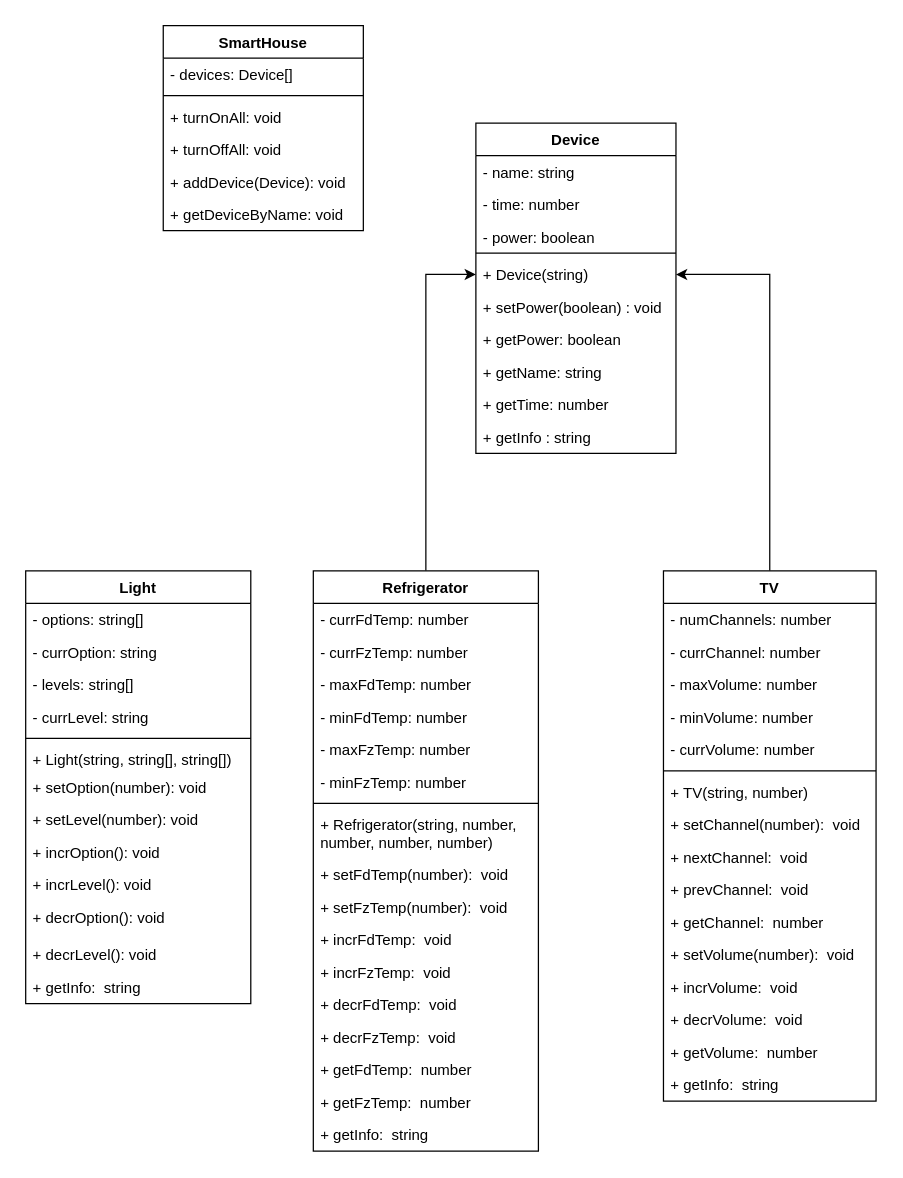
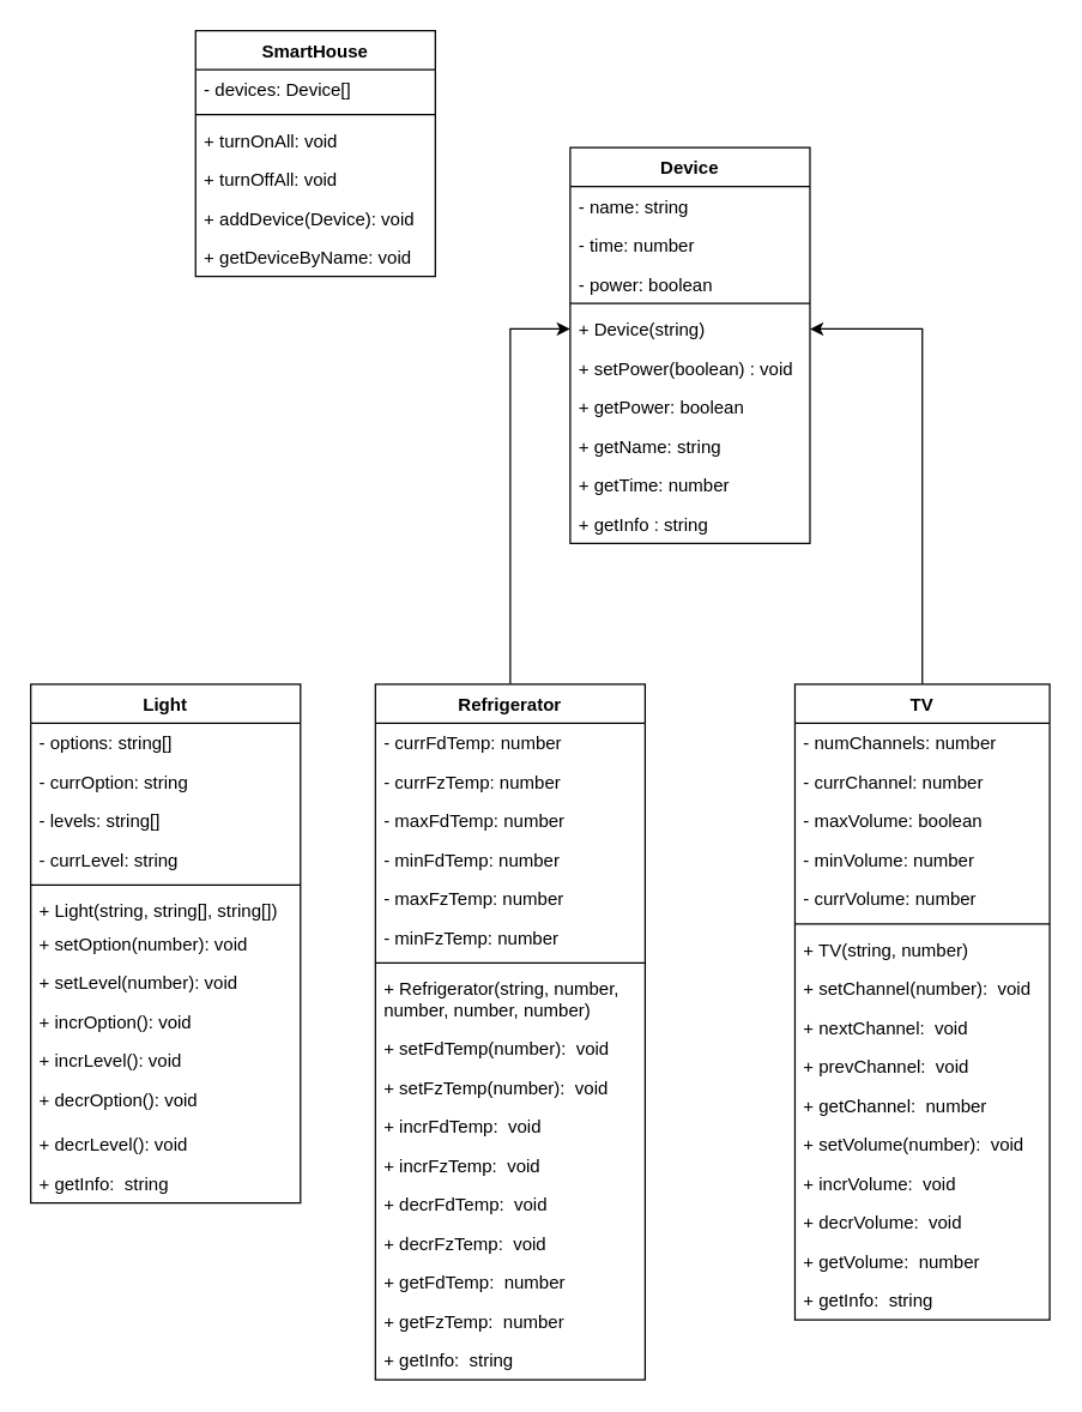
  <mxCell id="0" />
  <mxCell id="1" parent="0" />
  <mxCell id="2" value="SmartHouse" style="swimlane;fontStyle=1;align=center;verticalAlign=top;childLayout=stackLayout;horizontal=1;startSize=26;horizontalStack=0;resizeParent=1;resizeParentMax=0;resizeLast=0;collapsible=1;marginBottom=0;" parent="1" vertex="1"><mxGeometry x="130" y="20" width="160" height="164" as="geometry" /></mxCell>
  <mxCell id="3" value="- devices: Device[]" style="text;strokeColor=none;fillColor=none;align=left;verticalAlign=top;spacingLeft=4;spacingRight=4;overflow=hidden;rotatable=0;points=[[0,0.5],[1,0.5]];portConstraint=eastwest;" parent="2" vertex="1"><mxGeometry y="26" width="160" height="26" as="geometry" /></mxCell>
  <mxCell id="4" value="" style="line;strokeWidth=1;fillColor=none;align=left;verticalAlign=middle;spacingTop=-1;spacingLeft=3;spacingRight=3;rotatable=0;labelPosition=right;points=[];portConstraint=eastwest;strokeColor=inherit;" parent="2" vertex="1"><mxGeometry y="52" width="160" height="8" as="geometry" /></mxCell>
  <mxCell id="5" value="+ turnOnAll: void&#10;" style="text;strokeColor=none;fillColor=none;align=left;verticalAlign=top;spacingLeft=4;spacingRight=4;overflow=hidden;rotatable=0;points=[[0,0.5],[1,0.5]];portConstraint=eastwest;" parent="2" vertex="1"><mxGeometry y="60" width="160" height="26" as="geometry" /></mxCell>
  <mxCell id="6" value="+ turnOffAll: void&#10;" style="text;strokeColor=none;fillColor=none;align=left;verticalAlign=top;spacingLeft=4;spacingRight=4;overflow=hidden;rotatable=0;points=[[0,0.5],[1,0.5]];portConstraint=eastwest;" parent="2" vertex="1"><mxGeometry y="86" width="160" height="26" as="geometry" /></mxCell>
  <mxCell id="7" value="+ addDevice(Device): void&#10;" style="text;strokeColor=none;fillColor=none;align=left;verticalAlign=top;spacingLeft=4;spacingRight=4;overflow=hidden;rotatable=0;points=[[0,0.5],[1,0.5]];portConstraint=eastwest;" parent="2" vertex="1"><mxGeometry y="112" width="160" height="26" as="geometry" /></mxCell>
  <mxCell id="8" value="+ getDeviceByName: void&#10;" style="text;strokeColor=none;fillColor=none;align=left;verticalAlign=top;spacingLeft=4;spacingRight=4;overflow=hidden;rotatable=0;points=[[0,0.5],[1,0.5]];portConstraint=eastwest;" parent="2" vertex="1"><mxGeometry y="138" width="160" height="26" as="geometry" /></mxCell>
  <mxCell id="9" value="Device" style="swimlane;fontStyle=1;align=center;verticalAlign=top;childLayout=stackLayout;horizontal=1;startSize=26;horizontalStack=0;resizeParent=1;resizeParentMax=0;resizeLast=0;collapsible=1;marginBottom=0;" parent="1" vertex="1"><mxGeometry x="380" y="98" width="160" height="264" as="geometry" /></mxCell>
  <mxCell id="10" value="- name: string" style="text;strokeColor=none;fillColor=none;align=left;verticalAlign=top;spacingLeft=4;spacingRight=4;overflow=hidden;rotatable=0;points=[[0,0.5],[1,0.5]];portConstraint=eastwest;" parent="9" vertex="1"><mxGeometry y="26" width="160" height="26" as="geometry" /></mxCell>
  <mxCell id="11" value="- time: number" style="text;strokeColor=none;fillColor=none;align=left;verticalAlign=top;spacingLeft=4;spacingRight=4;overflow=hidden;rotatable=0;points=[[0,0.5],[1,0.5]];portConstraint=eastwest;" parent="9" vertex="1"><mxGeometry y="52" width="160" height="26" as="geometry" /></mxCell>
  <mxCell id="12" value="- power: boolean" style="text;strokeColor=none;fillColor=none;align=left;verticalAlign=top;spacingLeft=4;spacingRight=4;overflow=hidden;rotatable=0;points=[[0,0.5],[1,0.5]];portConstraint=eastwest;" parent="9" vertex="1"><mxGeometry y="78" width="160" height="22" as="geometry" /></mxCell>
  <mxCell id="13" value="" style="line;strokeWidth=1;fillColor=none;align=left;verticalAlign=middle;spacingTop=-1;spacingLeft=3;spacingRight=3;rotatable=0;labelPosition=right;points=[];portConstraint=eastwest;strokeColor=inherit;" parent="9" vertex="1"><mxGeometry y="100" width="160" height="8" as="geometry" /></mxCell>
  <mxCell id="14" value="+ Device(string)" style="text;strokeColor=none;fillColor=none;align=left;verticalAlign=top;spacingLeft=4;spacingRight=4;overflow=hidden;rotatable=0;points=[[0,0.5],[1,0.5]];portConstraint=eastwest;" parent="9" vertex="1"><mxGeometry y="108" width="160" height="26" as="geometry" /></mxCell>
  <mxCell id="15" value="+ setPower(boolean) : void&#10;" style="text;strokeColor=none;fillColor=none;align=left;verticalAlign=top;spacingLeft=4;spacingRight=4;overflow=hidden;rotatable=0;points=[[0,0.5],[1,0.5]];portConstraint=eastwest;" parent="9" vertex="1"><mxGeometry y="134" width="160" height="26" as="geometry" /></mxCell>
  <mxCell id="16" value="+ getPower: boolean&#10;" style="text;strokeColor=none;fillColor=none;align=left;verticalAlign=top;spacingLeft=4;spacingRight=4;overflow=hidden;rotatable=0;points=[[0,0.5],[1,0.5]];portConstraint=eastwest;" parent="9" vertex="1"><mxGeometry y="160" width="160" height="26" as="geometry" /></mxCell>
  <mxCell id="17" value="+ getName: string&#10;" style="text;strokeColor=none;fillColor=none;align=left;verticalAlign=top;spacingLeft=4;spacingRight=4;overflow=hidden;rotatable=0;points=[[0,0.5],[1,0.5]];portConstraint=eastwest;" parent="9" vertex="1"><mxGeometry y="186" width="160" height="26" as="geometry" /></mxCell>
  <mxCell id="18" value="+ getTime: number&#10;" style="text;strokeColor=none;fillColor=none;align=left;verticalAlign=top;spacingLeft=4;spacingRight=4;overflow=hidden;rotatable=0;points=[[0,0.5],[1,0.5]];portConstraint=eastwest;" parent="9" vertex="1"><mxGeometry y="212" width="160" height="26" as="geometry" /></mxCell>
  <mxCell id="19" value="+ getInfo : string&#10;" style="text;strokeColor=none;fillColor=none;align=left;verticalAlign=top;spacingLeft=4;spacingRight=4;overflow=hidden;rotatable=0;points=[[0,0.5],[1,0.5]];portConstraint=eastwest;" parent="9" vertex="1"><mxGeometry y="238" width="160" height="26" as="geometry" /></mxCell>
  <mxCell id="20" style="edgeStyle=orthogonalEdgeStyle;rounded=0;orthogonalLoop=1;jettySize=auto;html=1;entryX=1;entryY=0.5;entryDx=0;entryDy=0;" edge="1" parent="1" source="21" target="14"><mxGeometry relative="1" as="geometry" /></mxCell>
  <mxCell id="21" value="TV" style="swimlane;fontStyle=1;align=center;verticalAlign=top;childLayout=stackLayout;horizontal=1;startSize=26;horizontalStack=0;resizeParent=1;resizeParentMax=0;resizeLast=0;collapsible=1;marginBottom=0;" parent="1" vertex="1"><mxGeometry x="530" y="456" width="170" height="424" as="geometry" /></mxCell>
  <mxCell id="22" value="- numChannels: number" style="text;strokeColor=none;fillColor=none;align=left;verticalAlign=top;spacingLeft=4;spacingRight=4;overflow=hidden;rotatable=0;points=[[0,0.5],[1,0.5]];portConstraint=eastwest;" parent="21" vertex="1"><mxGeometry y="26" width="170" height="26" as="geometry" /></mxCell>
  <mxCell id="23" value="- currChannel: number" style="text;strokeColor=none;fillColor=none;align=left;verticalAlign=top;spacingLeft=4;spacingRight=4;overflow=hidden;rotatable=0;points=[[0,0.5],[1,0.5]];portConstraint=eastwest;" parent="21" vertex="1"><mxGeometry y="52" width="170" height="26" as="geometry" /></mxCell>
- <mxCell id="24" value="- maxVolume: number" style="text;strokeColor=none;fillColor=none;align=left;verticalAlign=top;spacingLeft=4;spacingRight=4;overflow=hidden;rotatable=0;points=[[0,0.5],[1,0.5]];portConstraint=eastwest;" parent="21" vertex="1"><mxGeometry y="78" width="170" height="26" as="geometry" /></mxCell>
+ <mxCell id="24" value="- maxVolume: boolean" style="text;strokeColor=none;fillColor=none;align=left;verticalAlign=top;spacingLeft=4;spacingRight=4;overflow=hidden;rotatable=0;points=[[0,0.5],[1,0.5]];portConstraint=eastwest;" parent="21" vertex="1"><mxGeometry y="78" width="170" height="26" as="geometry" /></mxCell>
  <mxCell id="25" value="- minVolume: number" style="text;strokeColor=none;fillColor=none;align=left;verticalAlign=top;spacingLeft=4;spacingRight=4;overflow=hidden;rotatable=0;points=[[0,0.5],[1,0.5]];portConstraint=eastwest;" parent="21" vertex="1"><mxGeometry y="104" width="170" height="26" as="geometry" /></mxCell>
  <mxCell id="26" value="- currVolume: number" style="text;strokeColor=none;fillColor=none;align=left;verticalAlign=top;spacingLeft=4;spacingRight=4;overflow=hidden;rotatable=0;points=[[0,0.5],[1,0.5]];portConstraint=eastwest;" parent="21" vertex="1"><mxGeometry y="130" width="170" height="26" as="geometry" /></mxCell>
  <mxCell id="27" value="" style="line;strokeWidth=1;fillColor=none;align=left;verticalAlign=middle;spacingTop=-1;spacingLeft=3;spacingRight=3;rotatable=0;labelPosition=right;points=[];portConstraint=eastwest;strokeColor=inherit;" parent="21" vertex="1"><mxGeometry y="156" width="170" height="8" as="geometry" /></mxCell>
  <mxCell id="28" value="+ TV(string, number)" style="text;strokeColor=none;fillColor=none;align=left;verticalAlign=top;spacingLeft=4;spacingRight=4;overflow=hidden;rotatable=0;points=[[0,0.5],[1,0.5]];portConstraint=eastwest;" parent="21" vertex="1"><mxGeometry y="164" width="170" height="26" as="geometry" /></mxCell>
  <mxCell id="29" value="+ setChannel(number):  void" style="text;strokeColor=none;fillColor=none;align=left;verticalAlign=top;spacingLeft=4;spacingRight=4;overflow=hidden;rotatable=0;points=[[0,0.5],[1,0.5]];portConstraint=eastwest;" parent="21" vertex="1"><mxGeometry y="190" width="170" height="26" as="geometry" /></mxCell>
  <mxCell id="30" value="+ nextChannel:  void" style="text;strokeColor=none;fillColor=none;align=left;verticalAlign=top;spacingLeft=4;spacingRight=4;overflow=hidden;rotatable=0;points=[[0,0.5],[1,0.5]];portConstraint=eastwest;" parent="21" vertex="1"><mxGeometry y="216" width="170" height="26" as="geometry" /></mxCell>
  <mxCell id="31" value="+ prevChannel:  void" style="text;strokeColor=none;fillColor=none;align=left;verticalAlign=top;spacingLeft=4;spacingRight=4;overflow=hidden;rotatable=0;points=[[0,0.5],[1,0.5]];portConstraint=eastwest;" parent="21" vertex="1"><mxGeometry y="242" width="170" height="26" as="geometry" /></mxCell>
  <mxCell id="32" value="+ getChannel:  number" style="text;strokeColor=none;fillColor=none;align=left;verticalAlign=top;spacingLeft=4;spacingRight=4;overflow=hidden;rotatable=0;points=[[0,0.5],[1,0.5]];portConstraint=eastwest;" parent="21" vertex="1"><mxGeometry y="268" width="170" height="26" as="geometry" /></mxCell>
  <mxCell id="33" value="+ setVolume(number):  void" style="text;strokeColor=none;fillColor=none;align=left;verticalAlign=top;spacingLeft=4;spacingRight=4;overflow=hidden;rotatable=0;points=[[0,0.5],[1,0.5]];portConstraint=eastwest;" parent="21" vertex="1"><mxGeometry y="294" width="170" height="26" as="geometry" /></mxCell>
  <mxCell id="34" value="+ incrVolume:  void" style="text;strokeColor=none;fillColor=none;align=left;verticalAlign=top;spacingLeft=4;spacingRight=4;overflow=hidden;rotatable=0;points=[[0,0.5],[1,0.5]];portConstraint=eastwest;" parent="21" vertex="1"><mxGeometry y="320" width="170" height="26" as="geometry" /></mxCell>
  <mxCell id="35" value="+ decrVolume:  void" style="text;strokeColor=none;fillColor=none;align=left;verticalAlign=top;spacingLeft=4;spacingRight=4;overflow=hidden;rotatable=0;points=[[0,0.5],[1,0.5]];portConstraint=eastwest;" parent="21" vertex="1"><mxGeometry y="346" width="170" height="26" as="geometry" /></mxCell>
  <mxCell id="36" value="+ getVolume:  number" style="text;strokeColor=none;fillColor=none;align=left;verticalAlign=top;spacingLeft=4;spacingRight=4;overflow=hidden;rotatable=0;points=[[0,0.5],[1,0.5]];portConstraint=eastwest;" parent="21" vertex="1"><mxGeometry y="372" width="170" height="26" as="geometry" /></mxCell>
  <mxCell id="37" value="+ getInfo:  string" style="text;strokeColor=none;fillColor=none;align=left;verticalAlign=top;spacingLeft=4;spacingRight=4;overflow=hidden;rotatable=0;points=[[0,0.5],[1,0.5]];portConstraint=eastwest;" parent="21" vertex="1"><mxGeometry y="398" width="170" height="26" as="geometry" /></mxCell>
  <mxCell id="38" style="edgeStyle=orthogonalEdgeStyle;rounded=0;orthogonalLoop=1;jettySize=auto;html=1;entryX=0;entryY=0.5;entryDx=0;entryDy=0;" edge="1" parent="1" source="39" target="14"><mxGeometry relative="1" as="geometry" /></mxCell>
  <mxCell id="39" value="Refrigerator" style="swimlane;fontStyle=1;align=center;verticalAlign=top;childLayout=stackLayout;horizontal=1;startSize=26;horizontalStack=0;resizeParent=1;resizeParentMax=0;resizeLast=0;collapsible=1;marginBottom=0;" parent="1" vertex="1"><mxGeometry x="250" y="456" width="180" height="464" as="geometry" /></mxCell>
  <mxCell id="40" value="- currFdTemp: number" style="text;strokeColor=none;fillColor=none;align=left;verticalAlign=top;spacingLeft=4;spacingRight=4;overflow=hidden;rotatable=0;points=[[0,0.5],[1,0.5]];portConstraint=eastwest;" parent="39" vertex="1"><mxGeometry y="26" width="180" height="26" as="geometry" /></mxCell>
  <mxCell id="41" value="- currFzTemp: number" style="text;strokeColor=none;fillColor=none;align=left;verticalAlign=top;spacingLeft=4;spacingRight=4;overflow=hidden;rotatable=0;points=[[0,0.5],[1,0.5]];portConstraint=eastwest;" parent="39" vertex="1"><mxGeometry y="52" width="180" height="26" as="geometry" /></mxCell>
  <mxCell id="42" value="- maxFdTemp: number" style="text;strokeColor=none;fillColor=none;align=left;verticalAlign=top;spacingLeft=4;spacingRight=4;overflow=hidden;rotatable=0;points=[[0,0.5],[1,0.5]];portConstraint=eastwest;" parent="39" vertex="1"><mxGeometry y="78" width="180" height="26" as="geometry" /></mxCell>
  <mxCell id="43" value="- minFdTemp: number" style="text;strokeColor=none;fillColor=none;align=left;verticalAlign=top;spacingLeft=4;spacingRight=4;overflow=hidden;rotatable=0;points=[[0,0.5],[1,0.5]];portConstraint=eastwest;" parent="39" vertex="1"><mxGeometry y="104" width="180" height="26" as="geometry" /></mxCell>
  <mxCell id="44" value="- maxFzTemp: number" style="text;strokeColor=none;fillColor=none;align=left;verticalAlign=top;spacingLeft=4;spacingRight=4;overflow=hidden;rotatable=0;points=[[0,0.5],[1,0.5]];portConstraint=eastwest;" parent="39" vertex="1"><mxGeometry y="130" width="180" height="26" as="geometry" /></mxCell>
  <mxCell id="45" value="- minFzTemp: number" style="text;strokeColor=none;fillColor=none;align=left;verticalAlign=top;spacingLeft=4;spacingRight=4;overflow=hidden;rotatable=0;points=[[0,0.5],[1,0.5]];portConstraint=eastwest;" parent="39" vertex="1"><mxGeometry y="156" width="180" height="26" as="geometry" /></mxCell>
  <mxCell id="46" value="" style="line;strokeWidth=1;fillColor=none;align=left;verticalAlign=middle;spacingTop=-1;spacingLeft=3;spacingRight=3;rotatable=0;labelPosition=right;points=[];portConstraint=eastwest;strokeColor=inherit;" parent="39" vertex="1"><mxGeometry y="182" width="180" height="8" as="geometry" /></mxCell>
  <mxCell id="47" value="+ Refrigerator(string, number,&#10;number, number, number)" style="text;strokeColor=none;fillColor=none;align=left;verticalAlign=top;spacingLeft=4;spacingRight=4;overflow=hidden;rotatable=0;points=[[0,0.5],[1,0.5]];portConstraint=eastwest;" parent="39" vertex="1"><mxGeometry y="190" width="180" height="40" as="geometry" /></mxCell>
  <mxCell id="48" value="+ setFdTemp(number):  void" style="text;strokeColor=none;fillColor=none;align=left;verticalAlign=top;spacingLeft=4;spacingRight=4;overflow=hidden;rotatable=0;points=[[0,0.5],[1,0.5]];portConstraint=eastwest;" parent="39" vertex="1"><mxGeometry y="230" width="180" height="26" as="geometry" /></mxCell>
  <mxCell id="49" value="+ setFzTemp(number):  void" style="text;strokeColor=none;fillColor=none;align=left;verticalAlign=top;spacingLeft=4;spacingRight=4;overflow=hidden;rotatable=0;points=[[0,0.5],[1,0.5]];portConstraint=eastwest;" parent="39" vertex="1"><mxGeometry y="256" width="180" height="26" as="geometry" /></mxCell>
  <mxCell id="50" value="+ incrFdTemp:  void" style="text;strokeColor=none;fillColor=none;align=left;verticalAlign=top;spacingLeft=4;spacingRight=4;overflow=hidden;rotatable=0;points=[[0,0.5],[1,0.5]];portConstraint=eastwest;" parent="39" vertex="1"><mxGeometry y="282" width="180" height="26" as="geometry" /></mxCell>
  <mxCell id="51" value="+ incrFzTemp:  void" style="text;strokeColor=none;fillColor=none;align=left;verticalAlign=top;spacingLeft=4;spacingRight=4;overflow=hidden;rotatable=0;points=[[0,0.5],[1,0.5]];portConstraint=eastwest;" parent="39" vertex="1"><mxGeometry y="308" width="180" height="26" as="geometry" /></mxCell>
  <mxCell id="52" value="+ decrFdTemp:  void" style="text;strokeColor=none;fillColor=none;align=left;verticalAlign=top;spacingLeft=4;spacingRight=4;overflow=hidden;rotatable=0;points=[[0,0.5],[1,0.5]];portConstraint=eastwest;" parent="39" vertex="1"><mxGeometry y="334" width="180" height="26" as="geometry" /></mxCell>
  <mxCell id="53" value="+ decrFzTemp:  void" style="text;strokeColor=none;fillColor=none;align=left;verticalAlign=top;spacingLeft=4;spacingRight=4;overflow=hidden;rotatable=0;points=[[0,0.5],[1,0.5]];portConstraint=eastwest;" parent="39" vertex="1"><mxGeometry y="360" width="180" height="26" as="geometry" /></mxCell>
  <mxCell id="54" value="+ getFdTemp:  number" style="text;strokeColor=none;fillColor=none;align=left;verticalAlign=top;spacingLeft=4;spacingRight=4;overflow=hidden;rotatable=0;points=[[0,0.5],[1,0.5]];portConstraint=eastwest;" parent="39" vertex="1"><mxGeometry y="386" width="180" height="26" as="geometry" /></mxCell>
  <mxCell id="55" value="+ getFzTemp:  number" style="text;strokeColor=none;fillColor=none;align=left;verticalAlign=top;spacingLeft=4;spacingRight=4;overflow=hidden;rotatable=0;points=[[0,0.5],[1,0.5]];portConstraint=eastwest;" parent="39" vertex="1"><mxGeometry y="412" width="180" height="26" as="geometry" /></mxCell>
  <mxCell id="56" value="+ getInfo:  string" style="text;strokeColor=none;fillColor=none;align=left;verticalAlign=top;spacingLeft=4;spacingRight=4;overflow=hidden;rotatable=0;points=[[0,0.5],[1,0.5]];portConstraint=eastwest;" parent="39" vertex="1"><mxGeometry y="438" width="180" height="26" as="geometry" /></mxCell>
  <mxCell id="57" value="Light" style="swimlane;fontStyle=1;align=center;verticalAlign=top;childLayout=stackLayout;horizontal=1;startSize=26;horizontalStack=0;resizeParent=1;resizeParentMax=0;resizeLast=0;collapsible=1;marginBottom=0;" vertex="1" parent="1"><mxGeometry x="20" y="456" width="180" height="346" as="geometry" /></mxCell>
  <mxCell id="58" value="- options: string[]" style="text;strokeColor=none;fillColor=none;align=left;verticalAlign=top;spacingLeft=4;spacingRight=4;overflow=hidden;rotatable=0;points=[[0,0.5],[1,0.5]];portConstraint=eastwest;" vertex="1" parent="57"><mxGeometry y="26" width="180" height="26" as="geometry" /></mxCell>
  <mxCell id="59" value="- currOption: string" style="text;strokeColor=none;fillColor=none;align=left;verticalAlign=top;spacingLeft=4;spacingRight=4;overflow=hidden;rotatable=0;points=[[0,0.5],[1,0.5]];portConstraint=eastwest;" vertex="1" parent="57"><mxGeometry y="52" width="180" height="26" as="geometry" /></mxCell>
  <mxCell id="60" value="- levels: string[]" style="text;strokeColor=none;fillColor=none;align=left;verticalAlign=top;spacingLeft=4;spacingRight=4;overflow=hidden;rotatable=0;points=[[0,0.5],[1,0.5]];portConstraint=eastwest;" vertex="1" parent="57"><mxGeometry y="78" width="180" height="26" as="geometry" /></mxCell>
  <mxCell id="61" value="- currLevel: string" style="text;strokeColor=none;fillColor=none;align=left;verticalAlign=top;spacingLeft=4;spacingRight=4;overflow=hidden;rotatable=0;points=[[0,0.5],[1,0.5]];portConstraint=eastwest;" vertex="1" parent="57"><mxGeometry y="104" width="180" height="26" as="geometry" /></mxCell>
  <mxCell id="62" value="" style="line;strokeWidth=1;fillColor=none;align=left;verticalAlign=middle;spacingTop=-1;spacingLeft=3;spacingRight=3;rotatable=0;labelPosition=right;points=[];portConstraint=eastwest;strokeColor=inherit;" vertex="1" parent="57"><mxGeometry y="130" width="180" height="8" as="geometry" /></mxCell>
  <mxCell id="63" value="+ Light(string, string[], string[])" style="text;strokeColor=none;fillColor=none;align=left;verticalAlign=top;spacingLeft=4;spacingRight=4;overflow=hidden;rotatable=0;points=[[0,0.5],[1,0.5]];portConstraint=eastwest;" vertex="1" parent="57"><mxGeometry y="138" width="180" height="22" as="geometry" /></mxCell>
  <mxCell id="64" value="+ setOption(number): void" style="text;strokeColor=none;fillColor=none;align=left;verticalAlign=top;spacingLeft=4;spacingRight=4;overflow=hidden;rotatable=0;points=[[0,0.5],[1,0.5]];portConstraint=eastwest;" vertex="1" parent="57"><mxGeometry y="160" width="180" height="26" as="geometry" /></mxCell>
  <mxCell id="65" value="+ setLevel(number): void" style="text;strokeColor=none;fillColor=none;align=left;verticalAlign=top;spacingLeft=4;spacingRight=4;overflow=hidden;rotatable=0;points=[[0,0.5],[1,0.5]];portConstraint=eastwest;" vertex="1" parent="57"><mxGeometry y="186" width="180" height="26" as="geometry" /></mxCell>
  <mxCell id="66" value="+ incrOption(): void" style="text;strokeColor=none;fillColor=none;align=left;verticalAlign=top;spacingLeft=4;spacingRight=4;overflow=hidden;rotatable=0;points=[[0,0.5],[1,0.5]];portConstraint=eastwest;" vertex="1" parent="57"><mxGeometry y="212" width="180" height="26" as="geometry" /></mxCell>
  <mxCell id="67" value="+ incrLevel(): void" style="text;strokeColor=none;fillColor=none;align=left;verticalAlign=top;spacingLeft=4;spacingRight=4;overflow=hidden;rotatable=0;points=[[0,0.5],[1,0.5]];portConstraint=eastwest;" vertex="1" parent="57"><mxGeometry y="238" width="180" height="26" as="geometry" /></mxCell>
  <mxCell id="68" value="+ decrOption(): void" style="text;strokeColor=none;fillColor=none;align=left;verticalAlign=top;spacingLeft=4;spacingRight=4;overflow=hidden;rotatable=0;points=[[0,0.5],[1,0.5]];portConstraint=eastwest;" vertex="1" parent="57"><mxGeometry y="264" width="180" height="30" as="geometry" /></mxCell>
  <mxCell id="69" value="+ decrLevel(): void" style="text;strokeColor=none;fillColor=none;align=left;verticalAlign=top;spacingLeft=4;spacingRight=4;overflow=hidden;rotatable=0;points=[[0,0.5],[1,0.5]];portConstraint=eastwest;" vertex="1" parent="57"><mxGeometry y="294" width="180" height="26" as="geometry" /></mxCell>
  <mxCell id="70" value="+ getInfo:  string" style="text;strokeColor=none;fillColor=none;align=left;verticalAlign=top;spacingLeft=4;spacingRight=4;overflow=hidden;rotatable=0;points=[[0,0.5],[1,0.5]];portConstraint=eastwest;" vertex="1" parent="57"><mxGeometry y="320" width="180" height="26" as="geometry" /></mxCell>
